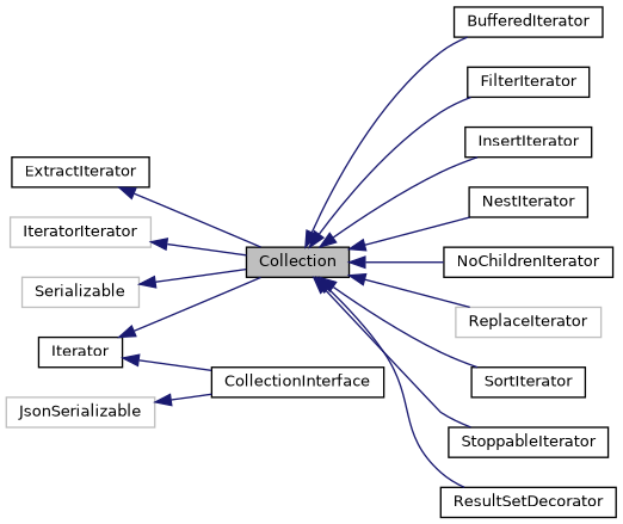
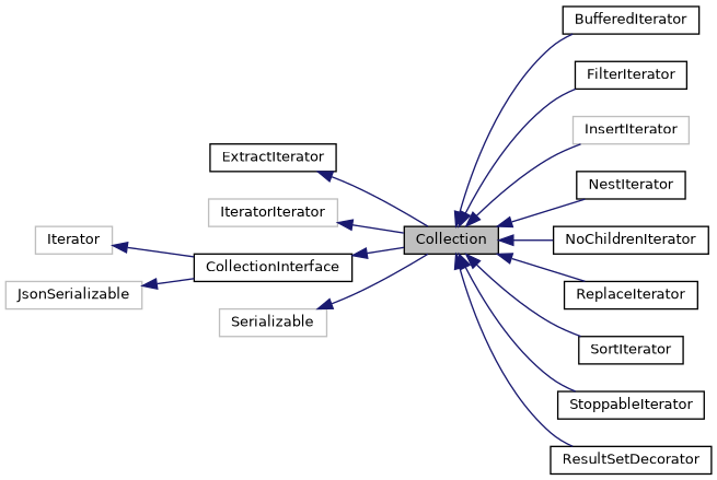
  digraph {
    rankdir=LR
    node [color=black fillcolor=white fontname=Helvetica fontsize=10 shape=record style=filled]
    edge [color=midnightblue dir=back fontname=Helvetica fontsize=10 labelfontname=Helvetica labelfontsize=10 style=solid]
    n1 [fillcolor=grey75 fontcolor=black height=0.2 label=Collection width=0.4]
    n2 [height=0.2 label=BufferedIterator width=0.4]
    n3 [height=0.2 label=FilterIterator width=0.4]
-   n4 [height=0.2 label=InsertIterator width=0.4]
+   n4 [color=grey75 height=0.2 label=InsertIterator width=0.4]
    n5 [height=0.2 label=NestIterator width=0.4]
    n6 [height=0.2 label=NoChildrenIterator width=0.4]
-   n7 [color=grey75 height=0.2 label=ReplaceIterator width=0.4]
+   n7 [height=0.2 label=ReplaceIterator width=0.4]
    n8 [height=0.2 label=SortIterator width=0.4]
    n9 [height=0.2 label=StoppableIterator width=0.4]
    n10 [height=0.2 label=ResultSetDecorator width=0.4]
    n11 [height=0.2 label=ExtractIterator width=0.4]
    n12 [color=grey75 height=0.2 label=IteratorIterator width=0.4]
    n13 [height=0.2 label=CollectionInterface width=0.4]
-   n14 [height=0.2 label=Iterator width=0.4]
+   n14 [color=grey75 height=0.2 label=Iterator width=0.4]
    n15 [color=grey75 height=0.2 label=JsonSerializable width=0.4]
    n16 [color=grey75 height=0.2 label=Serializable width=0.4]
    n1 -> n2
    n1 -> n3
    n1 -> n4
    n1 -> n5
    n1 -> n6
    n1 -> n7
    n1 -> n8
    n1 -> n9
    n1 -> n10
    n11 -> n1
    n12 -> n1
-   n14 -> n1
+   n13 -> n1
    n14 -> n13
    n15 -> n13
    n16 -> n1
  }
